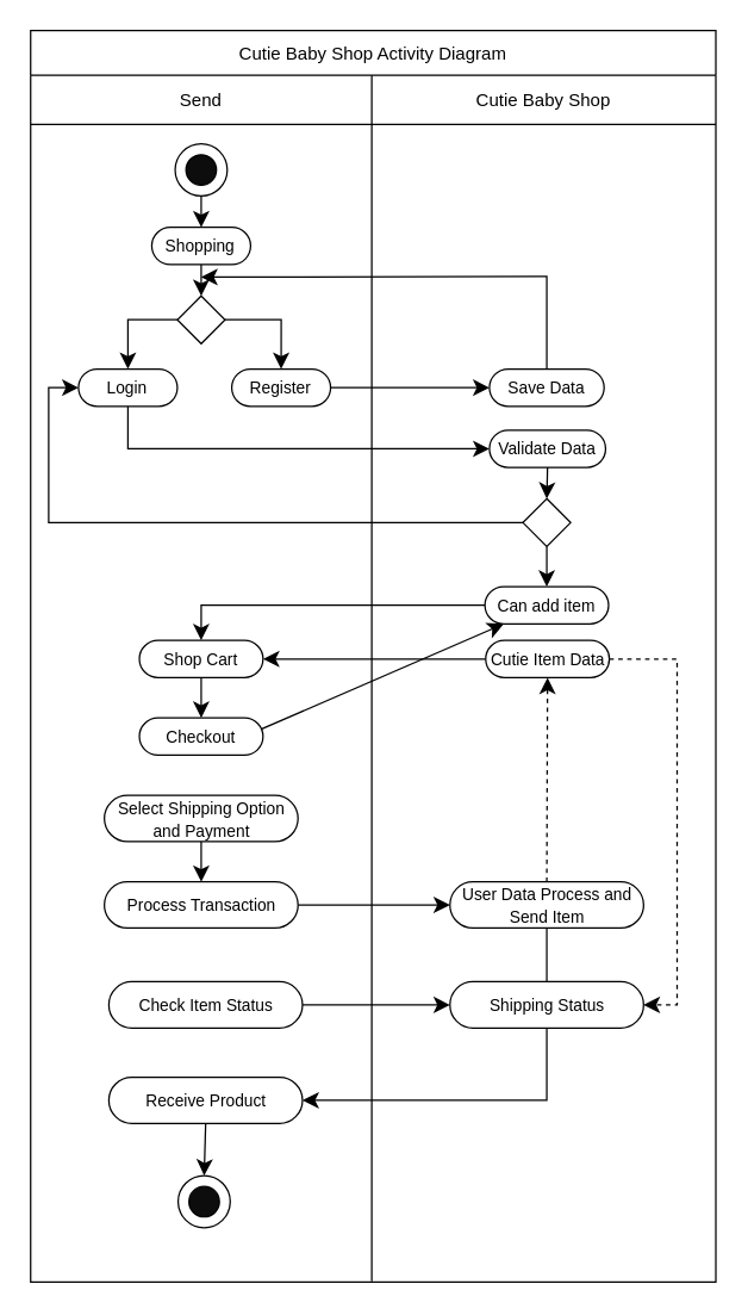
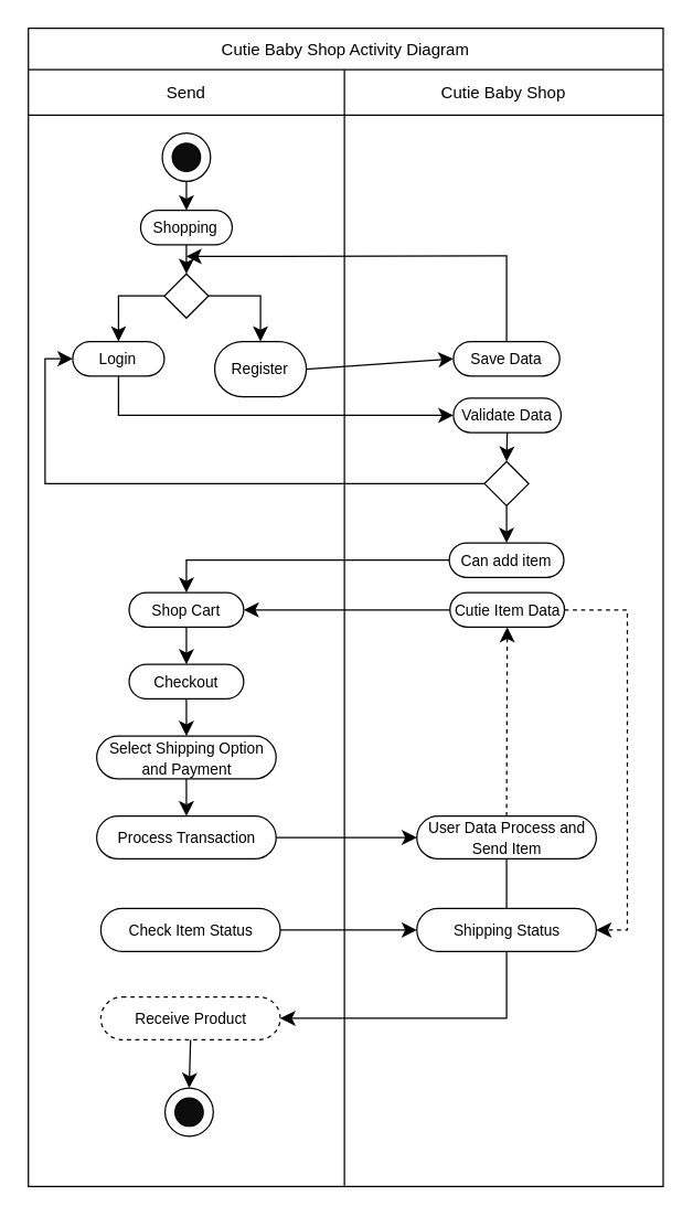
  <mxCell id="0" />
  <mxCell id="1" parent="0" />
  <mxCell id="2" value="Cutie Baby Shop Activity Diagram" style="shape=table;startSize=30;container=1;collapsible=0;childLayout=tableLayout;" vertex="1" parent="1"><mxGeometry x="20" y="20" width="460" height="839.467" as="geometry" /></mxCell>
  <mxCell id="3" value="" style="shape=tableRow;horizontal=0;startSize=0;swimlaneHead=0;swimlaneBody=0;strokeColor=inherit;top=0;left=0;bottom=0;right=0;collapsible=0;dropTarget=0;fillColor=none;points=[[0,0.5],[1,0.5]];portConstraint=eastwest;" vertex="1" parent="2"><mxGeometry y="30" width="460" height="33" as="geometry" /></mxCell>
  <mxCell id="4" value="Send" style="shape=partialRectangle;html=1;whiteSpace=wrap;connectable=0;strokeColor=inherit;overflow=hidden;fillColor=none;top=0;left=0;bottom=0;right=0;pointerEvents=1;" vertex="1" parent="3"><mxGeometry width="229" height="33" as="geometry"><mxRectangle width="229" height="33" as="alternateBounds" /></mxGeometry></mxCell>
  <mxCell id="5" value="Cutie Baby Shop" style="shape=partialRectangle;html=1;whiteSpace=wrap;connectable=0;strokeColor=inherit;overflow=hidden;fillColor=none;top=0;left=0;bottom=0;right=0;pointerEvents=1;" vertex="1" parent="3"><mxGeometry x="229" width="231" height="33" as="geometry"><mxRectangle width="231" height="33" as="alternateBounds" /></mxGeometry></mxCell>
  <mxCell id="6" style="shape=tableRow;horizontal=0;startSize=0;swimlaneHead=0;swimlaneBody=0;strokeColor=inherit;top=0;left=0;bottom=0;right=0;collapsible=0;dropTarget=0;fillColor=none;points=[[0,0.5],[1,0.5]];portConstraint=eastwest;" vertex="1" parent="2"><mxGeometry y="63" width="460" height="776" as="geometry" /></mxCell>
  <mxCell id="7" style="shape=partialRectangle;html=1;whiteSpace=wrap;connectable=0;strokeColor=inherit;overflow=hidden;fillColor=none;top=0;left=0;bottom=0;right=0;pointerEvents=1;" vertex="1" parent="6"><mxGeometry width="229" height="776" as="geometry"><mxRectangle width="229" height="776" as="alternateBounds" /></mxGeometry></mxCell>
  <mxCell id="8" style="shape=partialRectangle;html=1;whiteSpace=wrap;connectable=0;strokeColor=inherit;overflow=hidden;fillColor=none;top=0;left=0;bottom=0;right=0;pointerEvents=1;" vertex="1" parent="6"><mxGeometry x="229" width="231" height="776" as="geometry"><mxRectangle width="231" height="776" as="alternateBounds" /></mxGeometry></mxCell>
  <mxCell id="9" style="edgeStyle=none;curved=1;rounded=0;orthogonalLoop=1;jettySize=auto;html=1;exitX=0.5;exitY=1;exitDx=0;exitDy=0;entryX=0.5;entryY=0;entryDx=0;entryDy=0;fontSize=12;startSize=8;endSize=8;" edge="1" parent="1" source="10" target="23"><mxGeometry relative="1" as="geometry" /></mxCell>
  <mxCell id="10" value="&lt;font style=&quot;font-size: 11px;&quot;&gt;Shopping&lt;/font&gt;" style="rounded=1;whiteSpace=wrap;html=1;arcSize=50;" vertex="1" parent="1"><mxGeometry x="101.31" y="152" width="66.38" height="25" as="geometry" /></mxCell>
  <mxCell id="11" value="" style="group" vertex="1" connectable="0" parent="1"><mxGeometry x="117" y="96" width="35" height="35" as="geometry" /></mxCell>
  <mxCell id="12" value="" style="ellipse;whiteSpace=wrap;html=1;aspect=fixed;" vertex="1" parent="11"><mxGeometry width="35" height="35" as="geometry" /></mxCell>
  <mxCell id="13" value="" style="ellipse;whiteSpace=wrap;html=1;aspect=fixed;fillColor=#0D0D0D;" vertex="1" parent="11"><mxGeometry x="7.292" y="7.292" width="20.417" height="20.417" as="geometry" /></mxCell>
  <mxCell id="14" style="edgeStyle=none;curved=1;rounded=0;orthogonalLoop=1;jettySize=auto;html=1;exitX=0.5;exitY=1;exitDx=0;exitDy=0;entryX=0.5;entryY=0;entryDx=0;entryDy=0;fontSize=12;startSize=8;endSize=8;" edge="1" parent="1" source="12" target="10"><mxGeometry relative="1" as="geometry" /></mxCell>
  <mxCell id="15" style="edgeStyle=orthogonalEdgeStyle;rounded=0;orthogonalLoop=1;jettySize=auto;html=1;exitX=0;exitY=0.5;exitDx=0;exitDy=0;entryX=0.5;entryY=0;entryDx=0;entryDy=0;fontSize=12;startSize=8;endSize=8;" edge="1" parent="1" source="16" target="29"><mxGeometry relative="1" as="geometry" /></mxCell>
  <mxCell id="16" value="&lt;span style=&quot;font-size: 11px;&quot;&gt;Can add item&lt;/span&gt;" style="rounded=1;whiteSpace=wrap;html=1;arcSize=50;" vertex="1" parent="1"><mxGeometry x="325" y="393" width="83" height="25" as="geometry" /></mxCell>
  <mxCell id="17" style="edgeStyle=none;curved=1;rounded=0;orthogonalLoop=1;jettySize=auto;html=1;exitX=1;exitY=0.5;exitDx=0;exitDy=0;entryX=0;entryY=0.5;entryDx=0;entryDy=0;fontSize=12;startSize=8;endSize=8;" edge="1" parent="1" source="18" target="27"><mxGeometry relative="1" as="geometry" /></mxCell>
- <mxCell id="18" value="&lt;span style=&quot;font-size: 11px;&quot;&gt;Register&lt;/span&gt;" style="rounded=1;whiteSpace=wrap;html=1;arcSize=50;" vertex="1" parent="1"><mxGeometry x="155" y="247" width="66.38" height="25" as="geometry" /></mxCell>
+ <mxCell id="18" value="&lt;span style=&quot;font-size: 11px;&quot;&gt;Register&lt;/span&gt;" style="rounded=1;whiteSpace=wrap;html=1;arcSize=50;" vertex="1" parent="1"><mxGeometry x="155" y="247" width="66.38" height="40" as="geometry" /></mxCell>
  <mxCell id="19" style="edgeStyle=orthogonalEdgeStyle;rounded=0;orthogonalLoop=1;jettySize=auto;html=1;exitX=0.5;exitY=1;exitDx=0;exitDy=0;entryX=0;entryY=0.5;entryDx=0;entryDy=0;fontSize=12;startSize=8;endSize=8;" edge="1" parent="1" source="20" target="25"><mxGeometry relative="1" as="geometry" /></mxCell>
  <mxCell id="20" value="&lt;span style=&quot;font-size: 11px;&quot;&gt;Login&lt;/span&gt;" style="rounded=1;whiteSpace=wrap;html=1;arcSize=50;" vertex="1" parent="1"><mxGeometry x="52.12" y="247" width="66.38" height="25" as="geometry" /></mxCell>
  <mxCell id="21" style="edgeStyle=orthogonalEdgeStyle;rounded=0;orthogonalLoop=1;jettySize=auto;html=1;exitX=1;exitY=0.5;exitDx=0;exitDy=0;entryX=0.5;entryY=0;entryDx=0;entryDy=0;fontSize=12;startSize=8;endSize=8;" edge="1" parent="1" source="23" target="18"><mxGeometry relative="1" as="geometry" /></mxCell>
  <mxCell id="22" style="edgeStyle=orthogonalEdgeStyle;rounded=0;orthogonalLoop=1;jettySize=auto;html=1;exitX=0;exitY=0.5;exitDx=0;exitDy=0;entryX=0.5;entryY=0;entryDx=0;entryDy=0;fontSize=12;startSize=8;endSize=8;" edge="1" parent="1" source="23" target="20"><mxGeometry relative="1" as="geometry" /></mxCell>
  <mxCell id="23" value="" style="rhombus;whiteSpace=wrap;html=1;" vertex="1" parent="1"><mxGeometry x="118.5" y="198" width="32" height="32" as="geometry" /></mxCell>
  <mxCell id="24" style="edgeStyle=none;curved=1;rounded=0;orthogonalLoop=1;jettySize=auto;html=1;exitX=0.5;exitY=1;exitDx=0;exitDy=0;entryX=0.5;entryY=0;entryDx=0;entryDy=0;fontSize=12;startSize=8;endSize=8;" edge="1" parent="1" source="25" target="53"><mxGeometry relative="1" as="geometry" /></mxCell>
  <mxCell id="25" value="&lt;span style=&quot;font-size: 11px;&quot;&gt;Validate Data&lt;/span&gt;" style="rounded=1;whiteSpace=wrap;html=1;arcSize=50;" vertex="1" parent="1"><mxGeometry x="328" y="288" width="78" height="25" as="geometry" /></mxCell>
  <mxCell id="26" style="edgeStyle=orthogonalEdgeStyle;rounded=0;orthogonalLoop=1;jettySize=auto;html=1;exitX=0.5;exitY=0;exitDx=0;exitDy=0;fontSize=12;startSize=8;endSize=8;" edge="1" parent="1" source="27"><mxGeometry relative="1" as="geometry"><mxPoint x="134.5" y="185.333" as="targetPoint" /><Array as="points"><mxPoint x="361" y="185" /><mxPoint x="171" y="185" /></Array></mxGeometry></mxCell>
  <mxCell id="27" value="&lt;span style=&quot;font-size: 11px;&quot;&gt;Save Data&lt;/span&gt;" style="rounded=1;whiteSpace=wrap;html=1;arcSize=50;" vertex="1" parent="1"><mxGeometry x="328" y="247" width="77" height="25" as="geometry" /></mxCell>
  <mxCell id="28" style="edgeStyle=none;curved=1;rounded=0;orthogonalLoop=1;jettySize=auto;html=1;exitX=0.5;exitY=1;exitDx=0;exitDy=0;entryX=0.5;entryY=0;entryDx=0;entryDy=0;fontSize=12;startSize=8;endSize=8;" edge="1" parent="1" source="29" target="34"><mxGeometry relative="1" as="geometry" /></mxCell>
  <mxCell id="29" value="&lt;span style=&quot;font-size: 11px;&quot;&gt;Shop Cart&lt;/span&gt;" style="rounded=1;whiteSpace=wrap;html=1;arcSize=50;" vertex="1" parent="1"><mxGeometry x="93" y="429" width="83" height="25" as="geometry" /></mxCell>
  <mxCell id="30" style="edgeStyle=none;curved=1;rounded=0;orthogonalLoop=1;jettySize=auto;html=1;exitX=0;exitY=0.5;exitDx=0;exitDy=0;entryX=1;entryY=0.5;entryDx=0;entryDy=0;fontSize=12;startSize=8;endSize=8;" edge="1" parent="1" source="32" target="29"><mxGeometry relative="1" as="geometry" /></mxCell>
  <mxCell id="31" style="edgeStyle=orthogonalEdgeStyle;rounded=0;orthogonalLoop=1;jettySize=auto;html=1;exitX=1;exitY=0.5;exitDx=0;exitDy=0;entryX=1;entryY=0.5;entryDx=0;entryDy=0;fontSize=12;startSize=8;endSize=8;dashed=1;" edge="1" parent="1" source="32" target="43"><mxGeometry relative="1" as="geometry"><Array as="points"><mxPoint x="454" y="442" /><mxPoint x="454" y="674" /></Array></mxGeometry></mxCell>
  <mxCell id="32" value="&lt;span style=&quot;font-size: 11px;&quot;&gt;Cutie Item Data&lt;/span&gt;" style="rounded=1;whiteSpace=wrap;html=1;arcSize=50;" vertex="1" parent="1"><mxGeometry x="325.5" y="429" width="83" height="25" as="geometry" /></mxCell>
- <mxCell id="33" style="edgeStyle=none;curved=1;rounded=0;orthogonalLoop=1;jettySize=auto;html=1;exitX=0.5;exitY=1;exitDx=0;exitDy=0;fontSize=12;startSize=8;endSize=8;" edge="1" parent="1" source="34" target="16"><mxGeometry relative="1" as="geometry" /></mxCell>
+ <mxCell id="33" style="edgeStyle=none;curved=1;rounded=0;orthogonalLoop=1;jettySize=auto;html=1;exitX=0.5;exitY=1;exitDx=0;exitDy=0;entryX=0.5;entryY=0;entryDx=0;entryDy=0;fontSize=12;startSize=8;endSize=8;" edge="1" parent="1" source="34" target="36"><mxGeometry relative="1" as="geometry" /></mxCell>
  <mxCell id="34" value="&lt;span style=&quot;font-size: 11px;&quot;&gt;Checkout&lt;/span&gt;" style="rounded=1;whiteSpace=wrap;html=1;arcSize=50;" vertex="1" parent="1"><mxGeometry x="93" y="481" width="83" height="25" as="geometry" /></mxCell>
  <mxCell id="35" style="edgeStyle=none;curved=1;rounded=0;orthogonalLoop=1;jettySize=auto;html=1;exitX=0.5;exitY=1;exitDx=0;exitDy=0;entryX=0.5;entryY=0;entryDx=0;entryDy=0;fontSize=12;startSize=8;endSize=8;" edge="1" parent="1" source="36" target="38"><mxGeometry relative="1" as="geometry" /></mxCell>
  <mxCell id="36" value="&lt;span style=&quot;font-size: 11px;&quot;&gt;Select Shipping Option and Payment&lt;/span&gt;" style="rounded=1;whiteSpace=wrap;html=1;arcSize=50;" vertex="1" parent="1"><mxGeometry x="69.5" y="533" width="130" height="31" as="geometry" /></mxCell>
  <mxCell id="37" style="edgeStyle=none;curved=1;rounded=0;orthogonalLoop=1;jettySize=auto;html=1;exitX=1;exitY=0.5;exitDx=0;exitDy=0;entryX=0;entryY=0.5;entryDx=0;entryDy=0;fontSize=12;startSize=8;endSize=8;" edge="1" parent="1" source="38" target="41"><mxGeometry relative="1" as="geometry" /></mxCell>
  <mxCell id="38" value="&lt;span style=&quot;font-size: 11px;&quot;&gt;Process Transaction&lt;/span&gt;" style="rounded=1;whiteSpace=wrap;html=1;arcSize=50;" vertex="1" parent="1"><mxGeometry x="69.5" y="591" width="130" height="31" as="geometry" /></mxCell>
  <mxCell id="39" style="edgeStyle=none;curved=1;rounded=0;orthogonalLoop=1;jettySize=auto;html=1;exitX=0.5;exitY=1;exitDx=0;exitDy=0;entryX=0.5;entryY=0;entryDx=0;entryDy=0;fontSize=12;startSize=8;endSize=8;endArrow=none;" edge="1" parent="1" source="41" target="43"><mxGeometry relative="1" as="geometry" /></mxCell>
  <mxCell id="40" style="edgeStyle=none;curved=1;rounded=0;orthogonalLoop=1;jettySize=auto;html=1;exitX=0.5;exitY=0;exitDx=0;exitDy=0;entryX=0.5;entryY=1;entryDx=0;entryDy=0;fontSize=12;startSize=8;endSize=8;dashed=1;" edge="1" parent="1" source="41" target="32"><mxGeometry relative="1" as="geometry" /></mxCell>
  <mxCell id="41" value="&lt;span style=&quot;font-size: 11px;&quot;&gt;User Data Process and Send Item&lt;/span&gt;" style="rounded=1;whiteSpace=wrap;html=1;arcSize=50;" vertex="1" parent="1"><mxGeometry x="301.5" y="591" width="130" height="31" as="geometry" /></mxCell>
  <mxCell id="42" style="edgeStyle=orthogonalEdgeStyle;rounded=0;orthogonalLoop=1;jettySize=auto;html=1;exitX=0.5;exitY=1;exitDx=0;exitDy=0;entryX=1;entryY=0.5;entryDx=0;entryDy=0;fontSize=12;startSize=8;endSize=8;" edge="1" parent="1" source="43" target="47"><mxGeometry relative="1" as="geometry" /></mxCell>
  <mxCell id="43" value="&lt;span style=&quot;font-size: 11px;&quot;&gt;Shipping Status&lt;/span&gt;" style="rounded=1;whiteSpace=wrap;html=1;arcSize=50;" vertex="1" parent="1"><mxGeometry x="301.5" y="658" width="130" height="31" as="geometry" /></mxCell>
  <mxCell id="44" style="edgeStyle=none;curved=1;rounded=0;orthogonalLoop=1;jettySize=auto;html=1;exitX=1;exitY=0.5;exitDx=0;exitDy=0;entryX=0;entryY=0.5;entryDx=0;entryDy=0;fontSize=12;startSize=8;endSize=8;" edge="1" parent="1" source="45" target="43"><mxGeometry relative="1" as="geometry" /></mxCell>
  <mxCell id="45" value="&lt;span style=&quot;font-size: 11px;&quot;&gt;Check Item Status&lt;/span&gt;" style="rounded=1;whiteSpace=wrap;html=1;arcSize=50;" vertex="1" parent="1"><mxGeometry x="72.5" y="658" width="130" height="31" as="geometry" /></mxCell>
  <mxCell id="46" style="edgeStyle=none;curved=1;rounded=0;orthogonalLoop=1;jettySize=auto;html=1;exitX=0.5;exitY=1;exitDx=0;exitDy=0;entryX=0.5;entryY=0;entryDx=0;entryDy=0;fontSize=12;startSize=8;endSize=8;" edge="1" parent="1" source="47" target="49"><mxGeometry relative="1" as="geometry" /></mxCell>
- <mxCell id="47" value="&lt;span style=&quot;font-size: 11px;&quot;&gt;Receive Product&lt;/span&gt;" style="rounded=1;whiteSpace=wrap;html=1;arcSize=50;" vertex="1" parent="1"><mxGeometry x="72.5" y="722" width="130" height="31" as="geometry" /></mxCell>
+ <mxCell id="47" value="&lt;span style=&quot;font-size: 11px;&quot;&gt;Receive Product&lt;/span&gt;" style="rounded=1;whiteSpace=wrap;html=1;arcSize=50;dashed=1;" vertex="1" parent="1"><mxGeometry x="72.5" y="722" width="130" height="31" as="geometry" /></mxCell>
  <mxCell id="48" value="" style="group" vertex="1" connectable="0" parent="1"><mxGeometry x="119" y="788" width="35" height="35" as="geometry" /></mxCell>
  <mxCell id="49" value="" style="ellipse;whiteSpace=wrap;html=1;aspect=fixed;" vertex="1" parent="48"><mxGeometry width="35" height="35" as="geometry" /></mxCell>
  <mxCell id="50" value="" style="ellipse;whiteSpace=wrap;html=1;aspect=fixed;fillColor=#0D0D0D;" vertex="1" parent="48"><mxGeometry x="7.292" y="7.292" width="20.417" height="20.417" as="geometry" /></mxCell>
  <mxCell id="51" style="edgeStyle=none;curved=1;rounded=0;orthogonalLoop=1;jettySize=auto;html=1;exitX=0.5;exitY=1;exitDx=0;exitDy=0;entryX=0.5;entryY=0;entryDx=0;entryDy=0;fontSize=12;startSize=8;endSize=8;" edge="1" parent="1" source="53" target="16"><mxGeometry relative="1" as="geometry" /></mxCell>
  <mxCell id="52" style="edgeStyle=orthogonalEdgeStyle;rounded=0;orthogonalLoop=1;jettySize=auto;html=1;exitX=0;exitY=0.5;exitDx=0;exitDy=0;entryX=0;entryY=0.5;entryDx=0;entryDy=0;fontSize=12;startSize=8;endSize=8;" edge="1" parent="1" source="53" target="20"><mxGeometry relative="1" as="geometry" /></mxCell>
  <mxCell id="53" value="" style="rhombus;whiteSpace=wrap;html=1;" vertex="1" parent="1"><mxGeometry x="350.5" y="334" width="32" height="32" as="geometry" /></mxCell>
